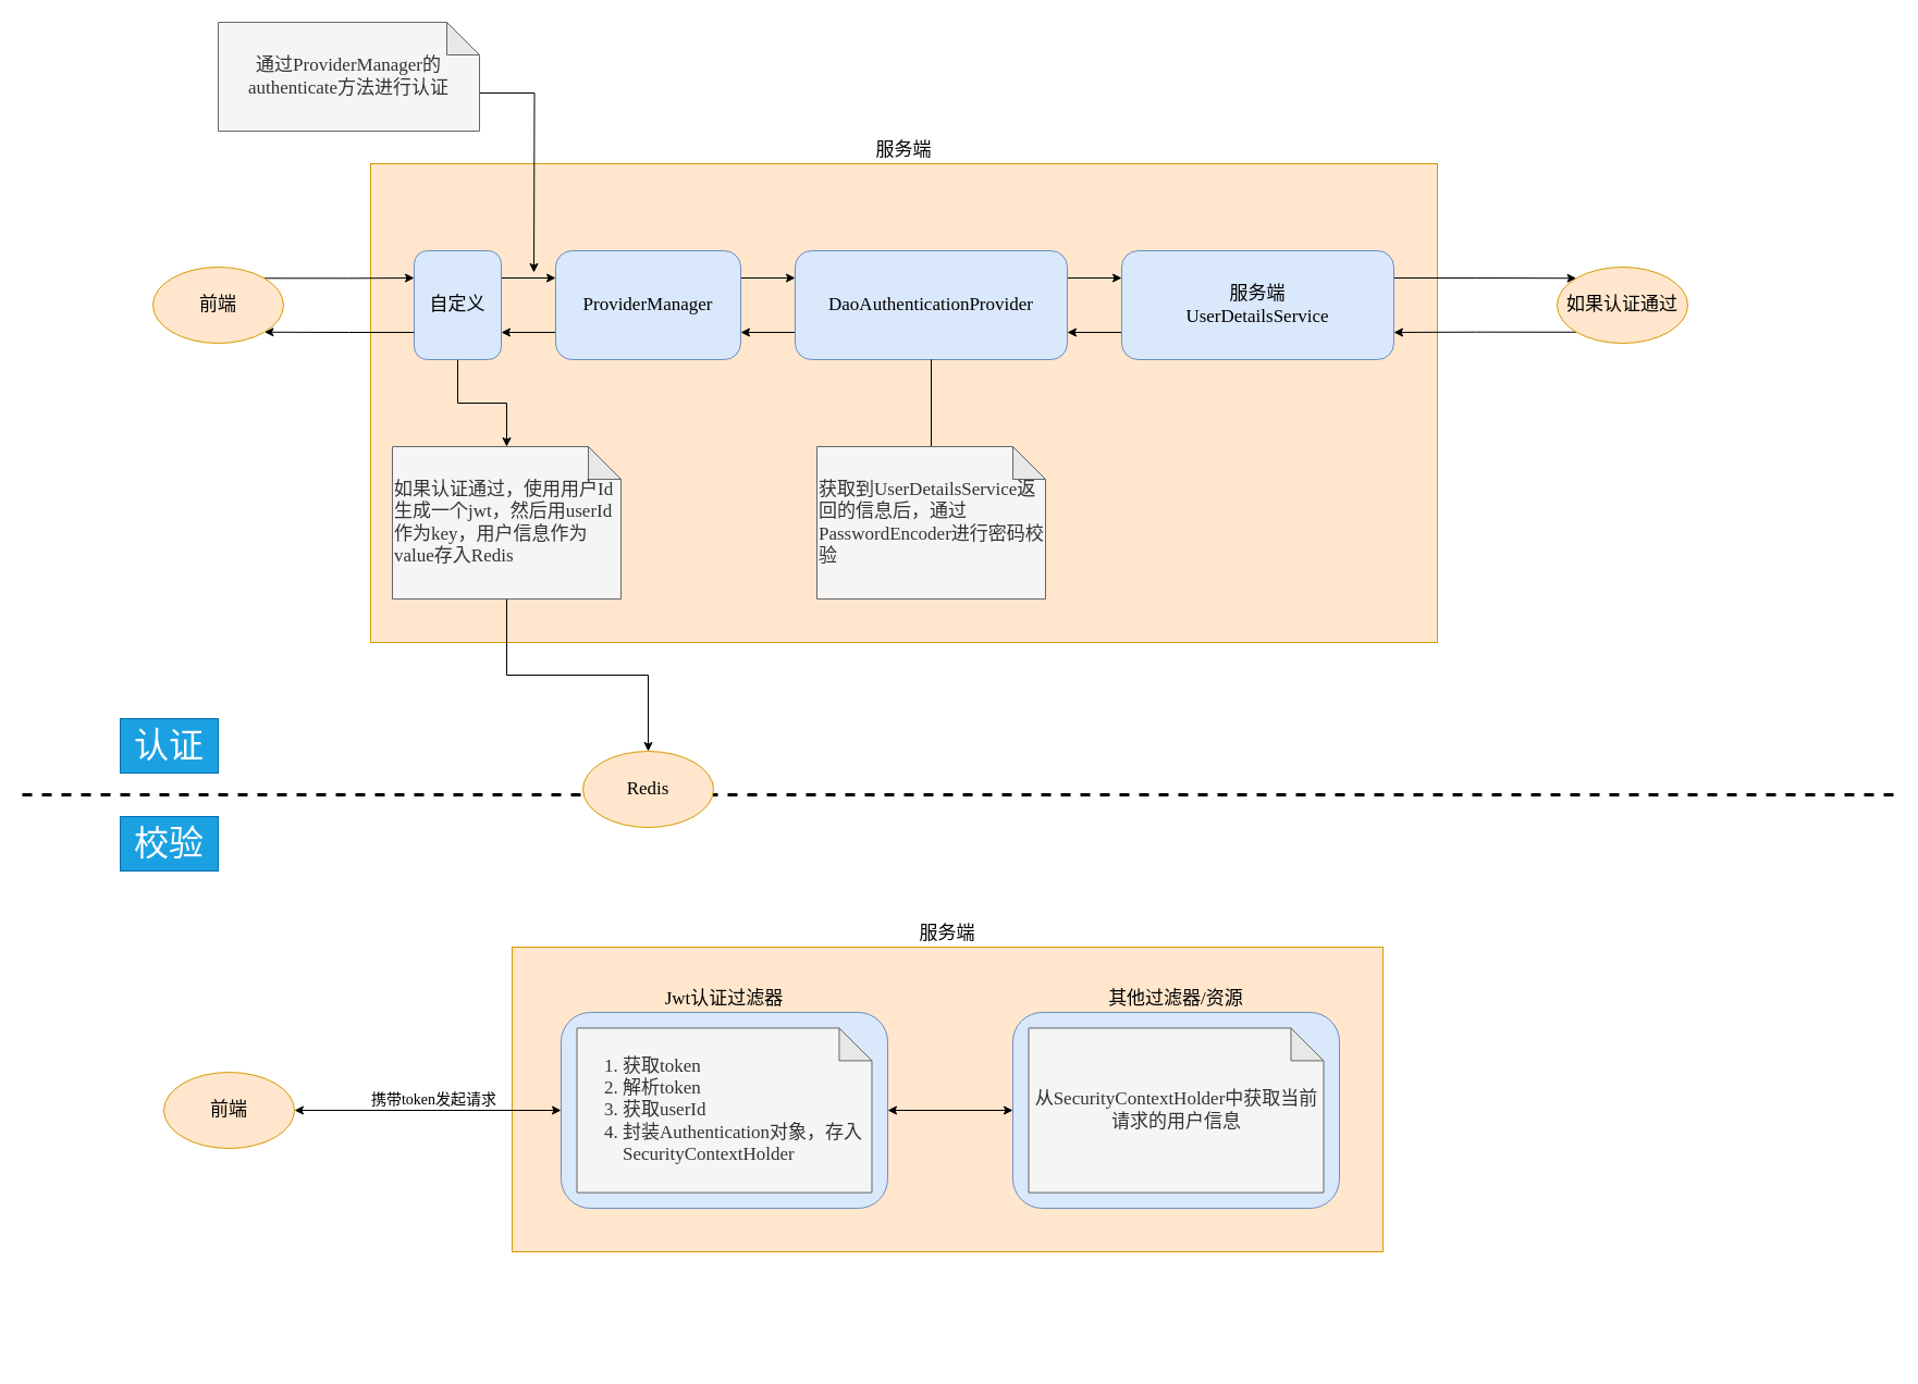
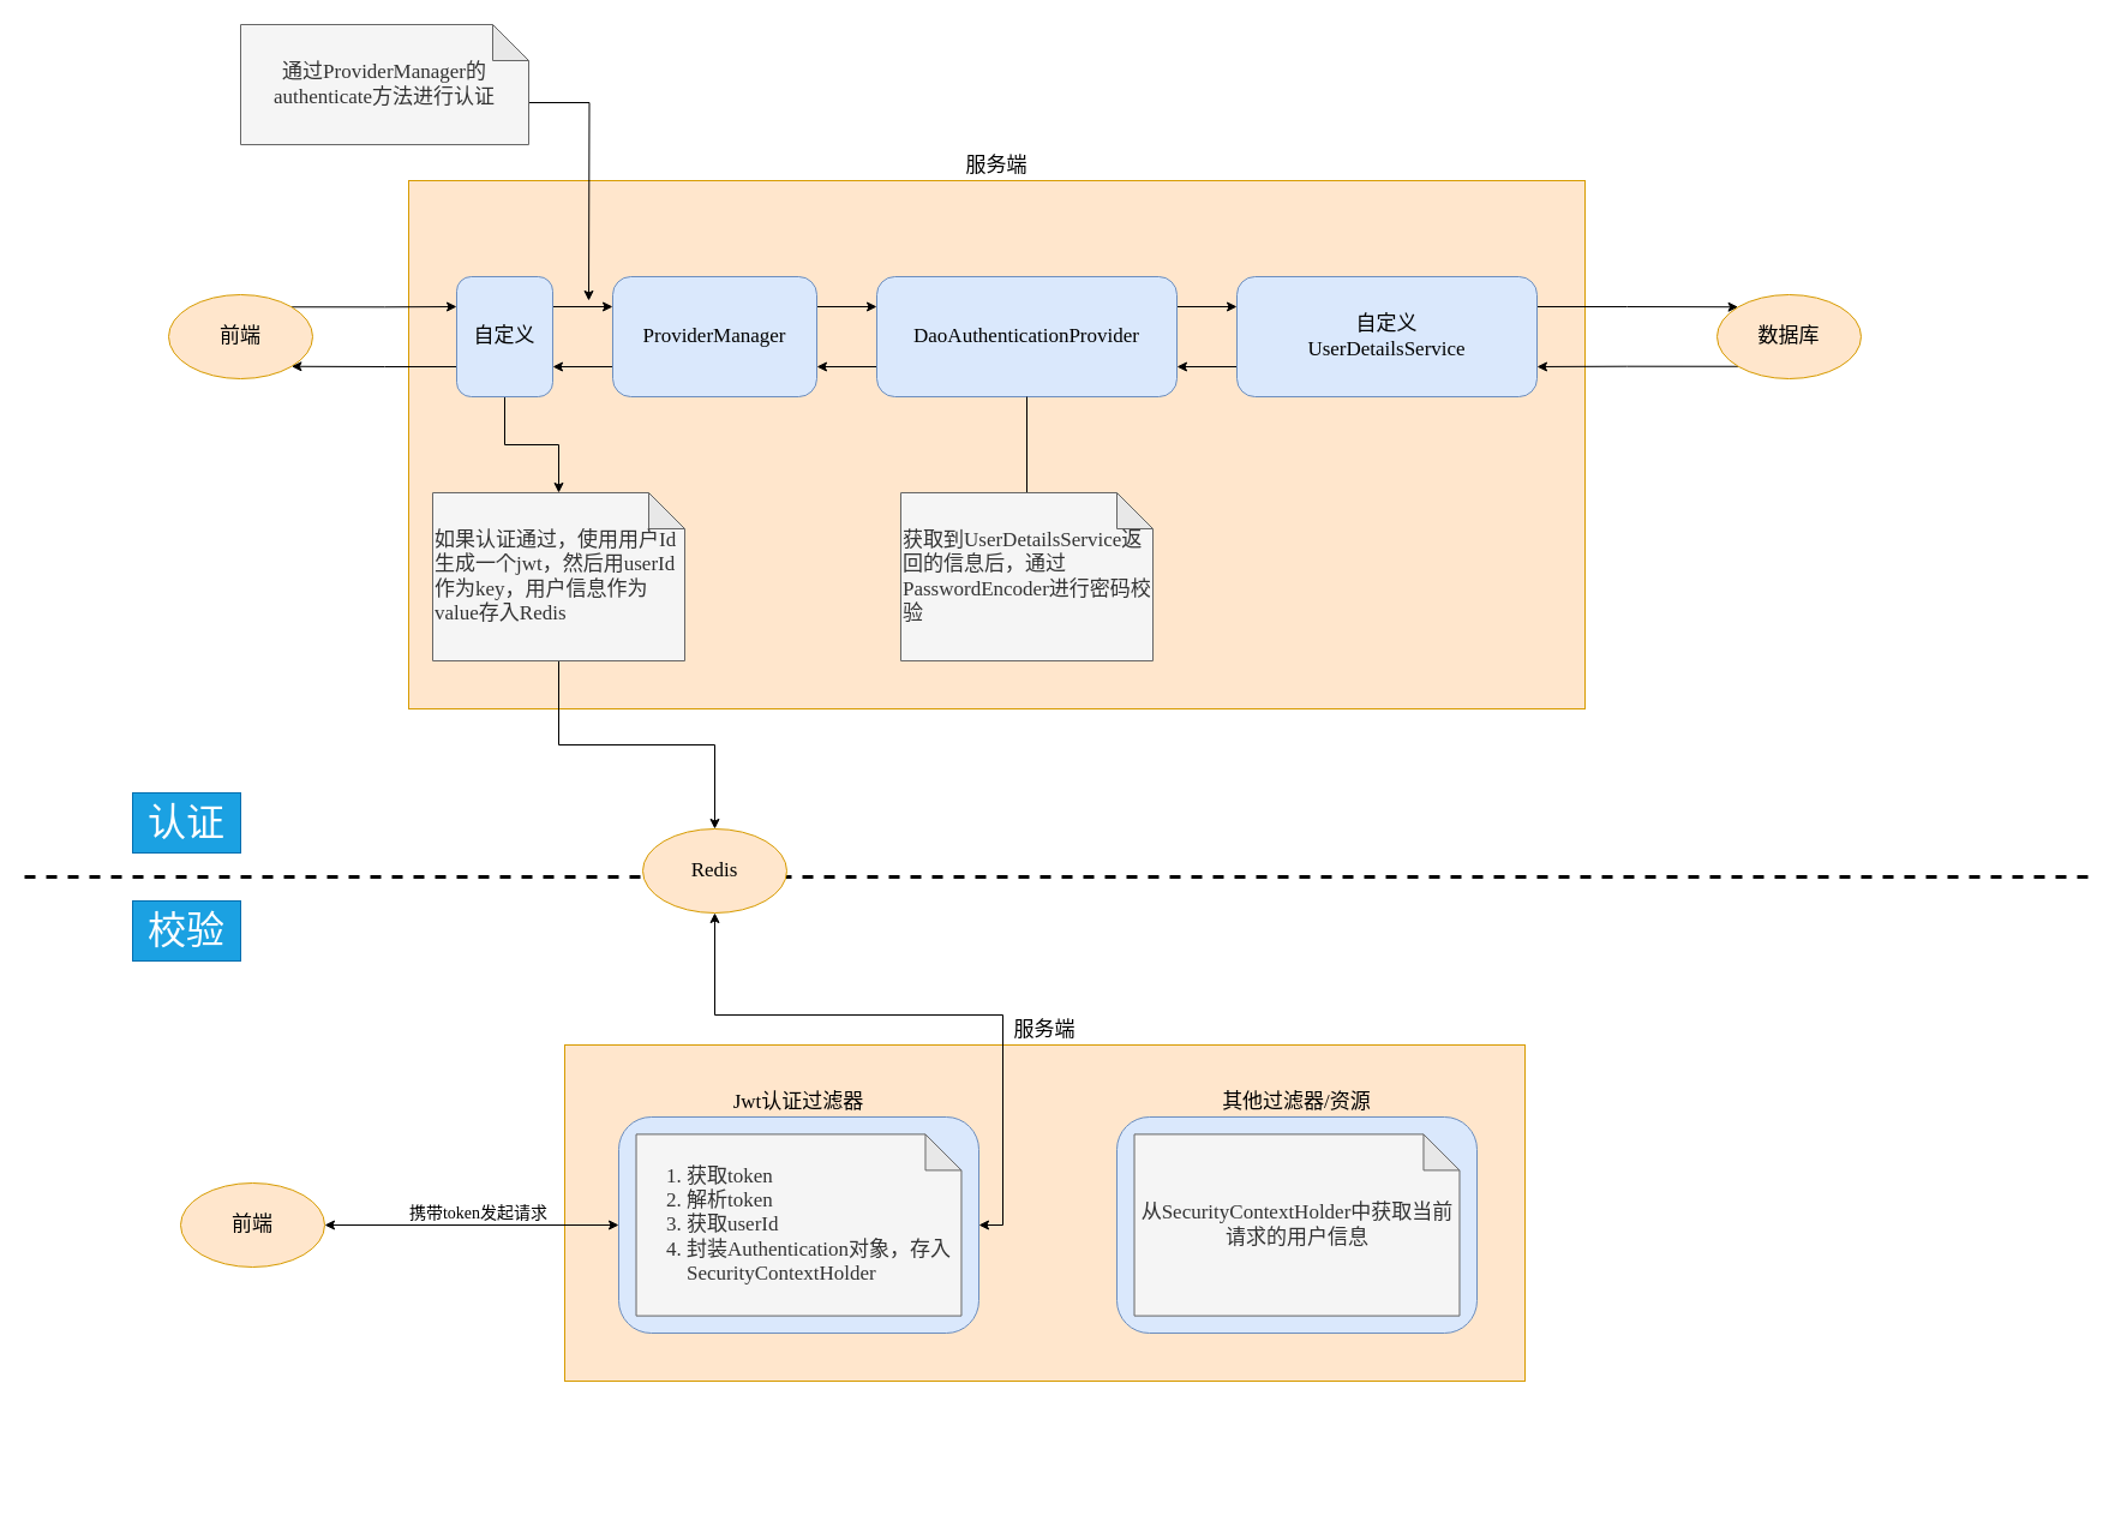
  <mxCell id="0" />
  <mxCell id="1" parent="0" />
  <mxCell id="2" value="" style="endArrow=none;dashed=1;html=1;strokeWidth=3;rounded=0;fontFamily=Noto Serif SC;fontSource=https%3A%2F%2Ffonts.googleapis.com%2Fcss%3Ffamily%3DNoto%2BSerif%2BSC;fontSize=17;" edge="1" parent="1"><mxGeometry width="50" height="50" relative="1" as="geometry"><mxPoint x="20" y="730" as="sourcePoint" /><mxPoint x="1740" y="730" as="targetPoint" /></mxGeometry></mxCell>
  <mxCell id="3" value="服务端" style="rounded=0;whiteSpace=wrap;html=1;fontFamily=Noto Serif SC;fontSource=https%3A%2F%2Ffonts.googleapis.com%2Fcss%3Ffamily%3DNoto%2BSerif%2BSC;fontSize=17;fillColor=#ffe6cc;strokeColor=#d79b00;labelPosition=center;verticalLabelPosition=top;align=center;verticalAlign=bottom;" vertex="1" parent="1"><mxGeometry x="470" y="870" width="800" height="280" as="geometry" /></mxCell>
  <mxCell id="4" value="服务端" style="rounded=0;whiteSpace=wrap;html=1;fontFamily=Noto Serif SC;fontSource=https%3A%2F%2Ffonts.googleapis.com%2Fcss%3Ffamily%3DNoto%2BSerif%2BSC;fontSize=17;fillColor=#ffe6cc;strokeColor=#d79b00;labelPosition=center;verticalLabelPosition=top;align=center;verticalAlign=bottom;" vertex="1" parent="1"><mxGeometry x="340" y="150" width="980" height="440" as="geometry" /></mxCell>
  <mxCell id="5" style="edgeStyle=orthogonalEdgeStyle;rounded=0;orthogonalLoop=1;jettySize=auto;html=1;exitX=1;exitY=0;exitDx=0;exitDy=0;entryX=0;entryY=0.25;entryDx=0;entryDy=0;fontFamily=Noto Serif SC;fontSource=https%3A%2F%2Ffonts.googleapis.com%2Fcss%3Ffamily%3DNoto%2BSerif%2BSC;fontSize=17;" edge="1" parent="1" source="6" target="10"><mxGeometry relative="1" as="geometry" /></mxCell>
  <mxCell id="6" value="前端" style="ellipse;whiteSpace=wrap;html=1;fontFamily=Noto Serif SC;fontSource=https%3A%2F%2Ffonts.googleapis.com%2Fcss%3Ffamily%3DNoto%2BSerif%2BSC;fontSize=17;fillColor=#ffe6cc;strokeColor=#d79b00;" vertex="1" parent="1"><mxGeometry x="140" y="245" width="120" height="70" as="geometry" /></mxCell>
  <mxCell id="7" style="edgeStyle=orthogonalEdgeStyle;rounded=0;orthogonalLoop=1;jettySize=auto;html=1;exitX=0;exitY=0.75;exitDx=0;exitDy=0;entryX=1;entryY=1;entryDx=0;entryDy=0;fontFamily=Noto Serif SC;fontSource=https%3A%2F%2Ffonts.googleapis.com%2Fcss%3Ffamily%3DNoto%2BSerif%2BSC;fontSize=17;" edge="1" parent="1" source="10" target="6"><mxGeometry relative="1" as="geometry" /></mxCell>
  <mxCell id="8" style="edgeStyle=orthogonalEdgeStyle;rounded=0;orthogonalLoop=1;jettySize=auto;html=1;exitX=1;exitY=0.25;exitDx=0;exitDy=0;entryX=0;entryY=0.25;entryDx=0;entryDy=0;fontFamily=Noto Serif SC;fontSource=https%3A%2F%2Ffonts.googleapis.com%2Fcss%3Ffamily%3DNoto%2BSerif%2BSC;fontSize=17;" edge="1" parent="1" source="10" target="13"><mxGeometry relative="1" as="geometry" /></mxCell>
  <mxCell id="9" style="edgeStyle=orthogonalEdgeStyle;rounded=0;orthogonalLoop=1;jettySize=auto;html=1;entryX=0.5;entryY=0;entryDx=0;entryDy=0;entryPerimeter=0;fontFamily=Noto Serif SC;fontSource=https%3A%2F%2Ffonts.googleapis.com%2Fcss%3Ffamily%3DNoto%2BSerif%2BSC;fontSize=17;startArrow=none;startFill=0;endArrow=classic;endFill=1;" edge="1" parent="1" source="10" target="25"><mxGeometry relative="1" as="geometry" /></mxCell>
  <mxCell id="10" value="自定义" style="rounded=1;whiteSpace=wrap;html=1;fontFamily=Noto Serif SC;fontSource=https%3A%2F%2Ffonts.googleapis.com%2Fcss%3Ffamily%3DNoto%2BSerif%2BSC;fontSize=17;fillColor=#dae8fc;strokeColor=#6c8ebf;" vertex="1" parent="1"><mxGeometry x="380" y="230" width="80" height="100" as="geometry" /></mxCell>
  <mxCell id="11" style="edgeStyle=orthogonalEdgeStyle;rounded=0;orthogonalLoop=1;jettySize=auto;html=1;exitX=1;exitY=0.25;exitDx=0;exitDy=0;entryX=0;entryY=0.25;entryDx=0;entryDy=0;fontFamily=Noto Serif SC;fontSource=https%3A%2F%2Ffonts.googleapis.com%2Fcss%3Ffamily%3DNoto%2BSerif%2BSC;fontSize=17;" edge="1" parent="1" source="13" target="16"><mxGeometry relative="1" as="geometry" /></mxCell>
  <mxCell id="12" style="edgeStyle=orthogonalEdgeStyle;rounded=0;orthogonalLoop=1;jettySize=auto;html=1;exitX=0;exitY=0.75;exitDx=0;exitDy=0;entryX=1;entryY=0.75;entryDx=0;entryDy=0;fontFamily=Noto Serif SC;fontSource=https%3A%2F%2Ffonts.googleapis.com%2Fcss%3Ffamily%3DNoto%2BSerif%2BSC;fontSize=17;" edge="1" parent="1" source="13" target="10"><mxGeometry relative="1" as="geometry" /></mxCell>
  <mxCell id="13" value="ProviderManager" style="rounded=1;whiteSpace=wrap;html=1;fontFamily=Noto Serif SC;fontSource=https%3A%2F%2Ffonts.googleapis.com%2Fcss%3Ffamily%3DNoto%2BSerif%2BSC;fontSize=17;fillColor=#dae8fc;strokeColor=#6c8ebf;" vertex="1" parent="1"><mxGeometry x="510" y="230" width="170" height="100" as="geometry" /></mxCell>
  <mxCell id="14" style="edgeStyle=orthogonalEdgeStyle;rounded=0;orthogonalLoop=1;jettySize=auto;html=1;exitX=1;exitY=0.25;exitDx=0;exitDy=0;entryX=0;entryY=0.25;entryDx=0;entryDy=0;fontFamily=Noto Serif SC;fontSource=https%3A%2F%2Ffonts.googleapis.com%2Fcss%3Ffamily%3DNoto%2BSerif%2BSC;fontSize=17;" edge="1" parent="1" source="16" target="19"><mxGeometry relative="1" as="geometry" /></mxCell>
  <mxCell id="15" style="edgeStyle=orthogonalEdgeStyle;rounded=0;orthogonalLoop=1;jettySize=auto;html=1;exitX=0;exitY=0.75;exitDx=0;exitDy=0;entryX=1;entryY=0.75;entryDx=0;entryDy=0;fontFamily=Noto Serif SC;fontSource=https%3A%2F%2Ffonts.googleapis.com%2Fcss%3Ffamily%3DNoto%2BSerif%2BSC;fontSize=17;" edge="1" parent="1" source="16" target="13"><mxGeometry relative="1" as="geometry" /></mxCell>
  <mxCell id="16" value="DaoAuthenticationProvider" style="rounded=1;whiteSpace=wrap;html=1;fontFamily=Noto Serif SC;fontSource=https%3A%2F%2Ffonts.googleapis.com%2Fcss%3Ffamily%3DNoto%2BSerif%2BSC;fontSize=17;fillColor=#dae8fc;strokeColor=#6c8ebf;" vertex="1" parent="1"><mxGeometry x="730" y="230" width="250" height="100" as="geometry" /></mxCell>
  <mxCell id="17" style="edgeStyle=orthogonalEdgeStyle;rounded=0;orthogonalLoop=1;jettySize=auto;html=1;exitX=0;exitY=0.75;exitDx=0;exitDy=0;entryX=1;entryY=0.75;entryDx=0;entryDy=0;fontFamily=Noto Serif SC;fontSource=https%3A%2F%2Ffonts.googleapis.com%2Fcss%3Ffamily%3DNoto%2BSerif%2BSC;fontSize=17;" edge="1" parent="1" source="19" target="16"><mxGeometry relative="1" as="geometry" /></mxCell>
  <mxCell id="18" style="edgeStyle=orthogonalEdgeStyle;rounded=0;orthogonalLoop=1;jettySize=auto;html=1;exitX=1;exitY=0.25;exitDx=0;exitDy=0;entryX=0;entryY=0;entryDx=0;entryDy=0;fontFamily=Noto Serif SC;fontSource=https%3A%2F%2Ffonts.googleapis.com%2Fcss%3Ffamily%3DNoto%2BSerif%2BSC;fontSize=17;" edge="1" parent="1" source="19" target="23"><mxGeometry relative="1" as="geometry" /></mxCell>
- <mxCell id="19" value="服务端&lt;br&gt;UserDetailsService" style="rounded=1;whiteSpace=wrap;html=1;fontFamily=Noto Serif SC;fontSource=https%3A%2F%2Ffonts.googleapis.com%2Fcss%3Ffamily%3DNoto%2BSerif%2BSC;fontSize=17;fillColor=#dae8fc;strokeColor=#6c8ebf;" vertex="1" parent="1"><mxGeometry x="1030" y="230" width="250" height="100" as="geometry" /></mxCell>
+ <mxCell id="19" value="自定义&lt;br&gt;UserDetailsService" style="rounded=1;whiteSpace=wrap;html=1;fontFamily=Noto Serif SC;fontSource=https%3A%2F%2Ffonts.googleapis.com%2Fcss%3Ffamily%3DNoto%2BSerif%2BSC;fontSize=17;fillColor=#dae8fc;strokeColor=#6c8ebf;" vertex="1" parent="1"><mxGeometry x="1030" y="230" width="250" height="100" as="geometry" /></mxCell>
  <mxCell id="20" style="edgeStyle=orthogonalEdgeStyle;rounded=0;orthogonalLoop=1;jettySize=auto;html=1;exitX=0;exitY=0;exitDx=240;exitDy=65;exitPerimeter=0;fontFamily=Noto Serif SC;fontSource=https%3A%2F%2Ffonts.googleapis.com%2Fcss%3Ffamily%3DNoto%2BSerif%2BSC;fontSize=17;" edge="1" parent="1" source="21"><mxGeometry relative="1" as="geometry"><mxPoint x="490" y="250" as="targetPoint" /></mxGeometry></mxCell>
  <mxCell id="21" value="通过ProviderManager的authenticate方法进行认证" style="shape=note;whiteSpace=wrap;html=1;backgroundOutline=1;darkOpacity=0.05;fontFamily=Noto Serif SC;fontSource=https%3A%2F%2Ffonts.googleapis.com%2Fcss%3Ffamily%3DNoto%2BSerif%2BSC;fontSize=17;fillColor=#f5f5f5;strokeColor=#666666;fontColor=#333333;" vertex="1" parent="1"><mxGeometry x="200" y="20" width="240" height="100" as="geometry" /></mxCell>
  <mxCell id="22" style="edgeStyle=orthogonalEdgeStyle;rounded=0;orthogonalLoop=1;jettySize=auto;html=1;exitX=0;exitY=1;exitDx=0;exitDy=0;entryX=1;entryY=0.75;entryDx=0;entryDy=0;fontFamily=Noto Serif SC;fontSource=https%3A%2F%2Ffonts.googleapis.com%2Fcss%3Ffamily%3DNoto%2BSerif%2BSC;fontSize=17;" edge="1" parent="1" source="23" target="19"><mxGeometry relative="1" as="geometry" /></mxCell>
- <mxCell id="23" value="如果认证通过" style="ellipse;whiteSpace=wrap;html=1;fontFamily=Noto Serif SC;fontSource=https%3A%2F%2Ffonts.googleapis.com%2Fcss%3Ffamily%3DNoto%2BSerif%2BSC;fontSize=17;fillColor=#ffe6cc;strokeColor=#d79b00;" vertex="1" parent="1"><mxGeometry x="1430" y="245" width="120" height="70" as="geometry" /></mxCell>
+ <mxCell id="23" value="数据库" style="ellipse;whiteSpace=wrap;html=1;fontFamily=Noto Serif SC;fontSource=https%3A%2F%2Ffonts.googleapis.com%2Fcss%3Ffamily%3DNoto%2BSerif%2BSC;fontSize=17;fillColor=#ffe6cc;strokeColor=#d79b00;" vertex="1" parent="1"><mxGeometry x="1430" y="245" width="120" height="70" as="geometry" /></mxCell>
  <mxCell id="24" style="edgeStyle=orthogonalEdgeStyle;rounded=0;orthogonalLoop=1;jettySize=auto;html=1;fontFamily=Noto Serif SC;fontSource=https%3A%2F%2Ffonts.googleapis.com%2Fcss%3Ffamily%3DNoto%2BSerif%2BSC;fontSize=17;endArrow=classic;endFill=1;" edge="1" parent="1" source="25" target="28"><mxGeometry relative="1" as="geometry" /></mxCell>
  <mxCell id="25" value="如果认证通过，使用用户Id生成一个jwt，然后用userId作为key，用户信息作为value存入Redis" style="shape=note;whiteSpace=wrap;html=1;backgroundOutline=1;darkOpacity=0.05;fontFamily=Noto Serif SC;fontSource=https%3A%2F%2Ffonts.googleapis.com%2Fcss%3Ffamily%3DNoto%2BSerif%2BSC;fontSize=17;fillColor=#f5f5f5;strokeColor=#666666;fontColor=#333333;align=left;" vertex="1" parent="1"><mxGeometry x="360" y="410" width="210" height="140" as="geometry" /></mxCell>
  <mxCell id="26" style="edgeStyle=orthogonalEdgeStyle;rounded=0;orthogonalLoop=1;jettySize=auto;html=1;entryX=0.5;entryY=1;entryDx=0;entryDy=0;fontFamily=Noto Serif SC;fontSource=https%3A%2F%2Ffonts.googleapis.com%2Fcss%3Ffamily%3DNoto%2BSerif%2BSC;fontSize=17;endArrow=none;endFill=0;" edge="1" parent="1" source="27" target="16"><mxGeometry relative="1" as="geometry" /></mxCell>
  <mxCell id="27" value="获取到UserDetailsService返回的信息后，通过PasswordEncoder进行密码校验" style="shape=note;whiteSpace=wrap;html=1;backgroundOutline=1;darkOpacity=0.05;fontFamily=Noto Serif SC;fontSource=https%3A%2F%2Ffonts.googleapis.com%2Fcss%3Ffamily%3DNoto%2BSerif%2BSC;fontSize=17;fillColor=#f5f5f5;strokeColor=#666666;fontColor=#333333;align=left;" vertex="1" parent="1"><mxGeometry x="750" y="410" width="210" height="140" as="geometry" /></mxCell>
  <mxCell id="28" value="Redis" style="ellipse;whiteSpace=wrap;html=1;fontFamily=Noto Serif SC;fontSource=https%3A%2F%2Ffonts.googleapis.com%2Fcss%3Ffamily%3DNoto%2BSerif%2BSC;fontSize=17;fillColor=#ffe6cc;strokeColor=#d79b00;" vertex="1" parent="1"><mxGeometry x="535" y="690" width="120" height="70" as="geometry" /></mxCell>
  <mxCell id="29" style="edgeStyle=orthogonalEdgeStyle;rounded=0;orthogonalLoop=1;jettySize=auto;html=1;entryX=0;entryY=0.5;entryDx=0;entryDy=0;fontFamily=Noto Serif SC;fontSource=https%3A%2F%2Ffonts.googleapis.com%2Fcss%3Ffamily%3DNoto%2BSerif%2BSC;fontSize=17;endArrow=classic;endFill=1;startArrow=classic;startFill=1;exitX=1;exitY=0.5;exitDx=0;exitDy=0;" edge="1" parent="1" source="31" target="33"><mxGeometry relative="1" as="geometry"><mxPoint x="420" y="1020" as="sourcePoint" /></mxGeometry></mxCell>
  <mxCell id="30" value="携带token发起请求" style="edgeLabel;html=1;align=center;verticalAlign=middle;resizable=0;points=[];fontSize=14;fontFamily=Noto Serif SC;" vertex="1" connectable="0" parent="29"><mxGeometry x="0.147" y="3" relative="1" as="geometry"><mxPoint x="-14" y="-7" as="offset" /></mxGeometry></mxCell>
  <mxCell id="31" value="前端" style="ellipse;whiteSpace=wrap;html=1;fontFamily=Noto Serif SC;fontSource=https%3A%2F%2Ffonts.googleapis.com%2Fcss%3Ffamily%3DNoto%2BSerif%2BSC;fontSize=17;fillColor=#ffe6cc;strokeColor=#d79b00;" vertex="1" parent="1"><mxGeometry x="150" y="985" width="120" height="70" as="geometry" /></mxCell>
  <mxCell id="32" value="" style="group" vertex="1" connectable="0" parent="1"><mxGeometry x="515" y="930" width="300" height="180" as="geometry" /></mxCell>
  <mxCell id="33" value="Jwt认证过滤器" style="rounded=1;whiteSpace=wrap;html=1;fontFamily=Noto Serif SC;fontSource=https%3A%2F%2Ffonts.googleapis.com%2Fcss%3Ffamily%3DNoto%2BSerif%2BSC;fontSize=17;fillColor=#dae8fc;strokeColor=#6c8ebf;labelPosition=center;verticalLabelPosition=top;align=center;verticalAlign=bottom;" vertex="1" parent="32"><mxGeometry width="300" height="180" as="geometry" /></mxCell>
  <mxCell id="34" value="&lt;ol&gt;&lt;li&gt;获取token&lt;/li&gt;&lt;li&gt;解析token&lt;/li&gt;&lt;li&gt;获取userId&lt;/li&gt;&lt;li&gt;封装Authentication对象，存入SecurityContextHolder&lt;/li&gt;&lt;/ol&gt;" style="shape=note;whiteSpace=wrap;html=1;backgroundOutline=1;darkOpacity=0.05;fontFamily=Noto Serif SC;fontSource=https%3A%2F%2Ffonts.googleapis.com%2Fcss%3Ffamily%3DNoto%2BSerif%2BSC;fontSize=17;fillColor=#f5f5f5;strokeColor=#666666;fontColor=#333333;align=left;" vertex="1" parent="32"><mxGeometry x="14.516" y="14.4" width="270.968" height="151.2" as="geometry" /></mxCell>
  <mxCell id="35" value="" style="group;align=center;" vertex="1" connectable="0" parent="1"><mxGeometry x="780" y="930" width="500" height="320" as="geometry" /></mxCell>
  <mxCell id="36" value="其他过滤器/资源" style="rounded=1;whiteSpace=wrap;html=1;fontFamily=Noto Serif SC;fontSource=https%3A%2F%2Ffonts.googleapis.com%2Fcss%3Ffamily%3DNoto%2BSerif%2BSC;fontSize=17;fillColor=#dae8fc;strokeColor=#6c8ebf;labelPosition=center;verticalLabelPosition=top;align=center;verticalAlign=bottom;" vertex="1" parent="35"><mxGeometry x="150" width="300" height="180" as="geometry" /></mxCell>
  <mxCell id="37" value="&lt;div&gt;从SecurityContextHolder中获取当前请求的用户信息&lt;/div&gt;" style="shape=note;whiteSpace=wrap;html=1;backgroundOutline=1;darkOpacity=0.05;fontFamily=Noto Serif SC;fontSource=https%3A%2F%2Ffonts.googleapis.com%2Fcss%3Ffamily%3DNoto%2BSerif%2BSC;fontSize=17;fillColor=#f5f5f5;strokeColor=#666666;fontColor=#333333;align=center;" vertex="1" parent="35"><mxGeometry x="164.516" y="14.4" width="270.968" height="151.2" as="geometry" /></mxCell>
- <mxCell id="38" style="edgeStyle=orthogonalEdgeStyle;rounded=0;orthogonalLoop=1;jettySize=auto;html=1;exitX=1;exitY=0.5;exitDx=0;exitDy=0;entryX=0;entryY=0.5;entryDx=0;entryDy=0;fontFamily=Noto Serif SC;fontSource=https%3A%2F%2Ffonts.googleapis.com%2Fcss%3Ffamily%3DNoto%2BSerif%2BSC;fontSize=17;startArrow=classic;startFill=1;endArrow=classic;endFill=1;" edge="1" parent="1" source="33" target="36"><mxGeometry relative="1" as="geometry" /></mxCell>
+ <mxCell id="38" style="edgeStyle=orthogonalEdgeStyle;rounded=0;orthogonalLoop=1;jettySize=auto;html=1;exitX=1;exitY=0.5;exitDx=0;exitDy=0;fontFamily=Noto Serif SC;fontSource=https%3A%2F%2Ffonts.googleapis.com%2Fcss%3Ffamily%3DNoto%2BSerif%2BSC;fontSize=17;startArrow=classic;startFill=1;endArrow=classic;endFill=1;" edge="1" parent="1" source="33" target="28"><mxGeometry relative="1" as="geometry" /></mxCell>
  <mxCell id="39" value="认证" style="text;html=1;strokeColor=#006EAF;fillColor=#1ba1e2;align=center;verticalAlign=middle;whiteSpace=wrap;rounded=0;fontFamily=Noto Serif SC;fontSource=https%3A%2F%2Ffonts.googleapis.com%2Fcss%3Ffamily%3DNoto%2BSerif%2BSC;fontSize=32;fontColor=#ffffff;" vertex="1" parent="1"><mxGeometry x="110" y="660" width="90" height="50" as="geometry" /></mxCell>
  <mxCell id="40" value="校验" style="text;html=1;strokeColor=#006EAF;fillColor=#1ba1e2;align=center;verticalAlign=middle;whiteSpace=wrap;rounded=0;fontFamily=Noto Serif SC;fontSource=https%3A%2F%2Ffonts.googleapis.com%2Fcss%3Ffamily%3DNoto%2BSerif%2BSC;fontSize=32;fontColor=#ffffff;" vertex="1" parent="1"><mxGeometry x="110" y="750" width="90" height="50" as="geometry" /></mxCell>
